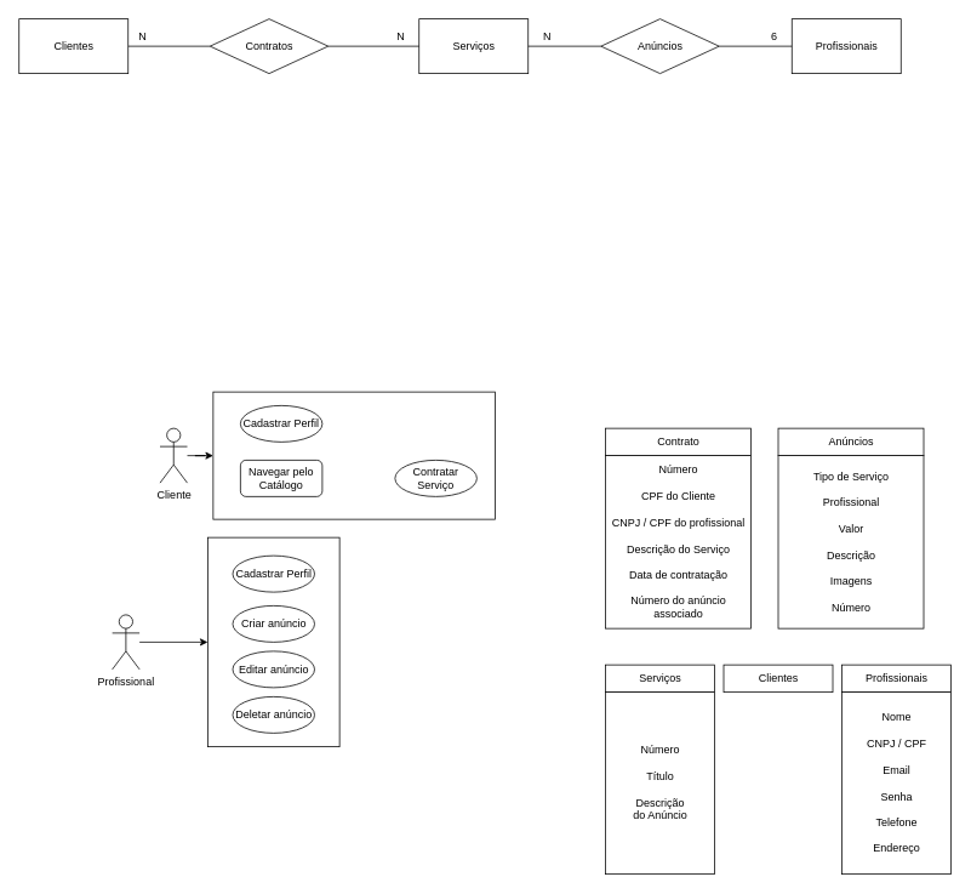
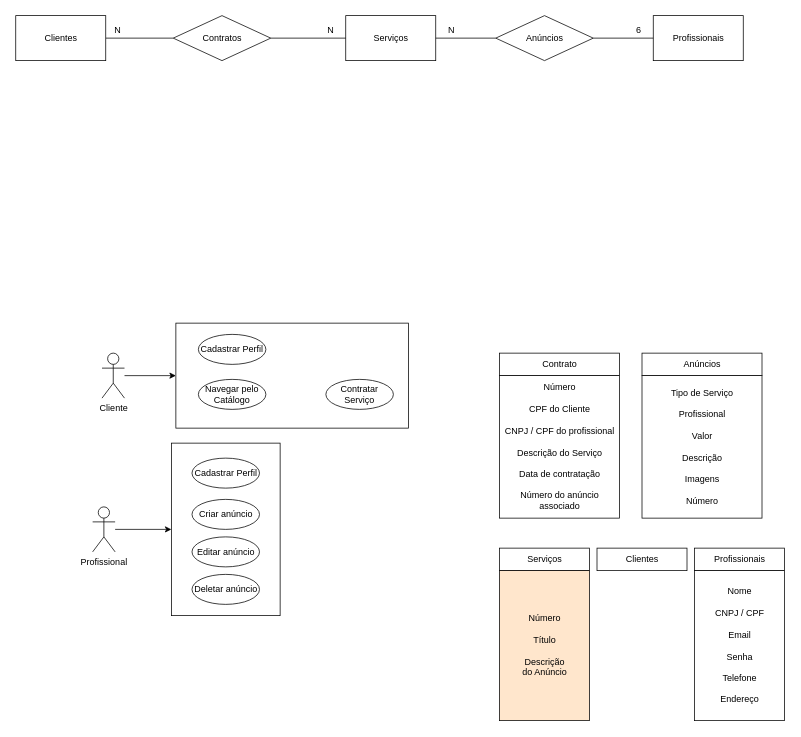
  <mxCell id="0" />
  <mxCell id="1" parent="0" />
  <mxCell id="2" value="Serviços" style="rounded=0;whiteSpace=wrap;html=1;" parent="1" vertex="1"><mxGeometry x="460.5" y="20" width="120" height="60" as="geometry" /></mxCell>
  <mxCell id="3" value="Profissionais" style="rounded=0;whiteSpace=wrap;html=1;" parent="1" vertex="1"><mxGeometry x="870.5" y="20" width="120" height="60" as="geometry" /></mxCell>
  <mxCell id="4" value="" style="endArrow=none;html=1;exitX=1;exitY=0.5;exitDx=0;exitDy=0;entryX=0;entryY=0.5;entryDx=0;entryDy=0;" parent="1" source="2" target="5" edge="1"><mxGeometry width="50" height="50" relative="1" as="geometry"><mxPoint x="620.5" y="130" as="sourcePoint" /><mxPoint x="670.5" y="80" as="targetPoint" /></mxGeometry></mxCell>
  <mxCell id="5" value="Anúncios" style="rhombus;whiteSpace=wrap;html=1;" parent="1" vertex="1"><mxGeometry x="660.5" y="20" width="130" height="60" as="geometry" /></mxCell>
  <mxCell id="6" value="" style="endArrow=none;html=1;exitX=1;exitY=0.5;exitDx=0;exitDy=0;entryX=0;entryY=0.5;entryDx=0;entryDy=0;" parent="1" source="5" target="3" edge="1"><mxGeometry width="50" height="50" relative="1" as="geometry"><mxPoint x="830.5" y="49.5" as="sourcePoint" /><mxPoint x="990.5" y="50" as="targetPoint" /></mxGeometry></mxCell>
  <mxCell id="7" value="N" style="text;html=1;align=center;verticalAlign=middle;resizable=0;points=[];autosize=1;strokeColor=none;" parent="1" vertex="1"><mxGeometry x="590.5" y="30" width="20" height="20" as="geometry" /></mxCell>
  <mxCell id="8" value="6" style="text;html=1;align=center;verticalAlign=middle;resizable=0;points=[];autosize=1;strokeColor=none;" parent="1" vertex="1"><mxGeometry x="840.5" y="30" width="20" height="20" as="geometry" /></mxCell>
  <mxCell id="9" value="" style="endArrow=none;html=1;exitX=1;exitY=0.5;exitDx=0;exitDy=0;entryX=0;entryY=0.5;entryDx=0;entryDy=0;" parent="1" source="12" target="10" edge="1"><mxGeometry width="50" height="50" relative="1" as="geometry"><mxPoint x="30.5" y="50" as="sourcePoint" /><mxPoint x="140.5" y="80" as="targetPoint" /></mxGeometry></mxCell>
  <mxCell id="10" value="Contratos" style="rhombus;whiteSpace=wrap;html=1;" parent="1" vertex="1"><mxGeometry x="230.5" y="20" width="130" height="60" as="geometry" /></mxCell>
  <mxCell id="11" value="" style="endArrow=none;html=1;exitX=1;exitY=0.5;exitDx=0;exitDy=0;entryX=0;entryY=0.5;entryDx=0;entryDy=0;" parent="1" source="10" target="2" edge="1"><mxGeometry width="50" height="50" relative="1" as="geometry"><mxPoint x="300.5" y="49.5" as="sourcePoint" /><mxPoint x="370.5" y="50" as="targetPoint" /></mxGeometry></mxCell>
  <mxCell id="12" value="Clientes" style="rounded=0;whiteSpace=wrap;html=1;" parent="1" vertex="1"><mxGeometry x="20.5" y="20" width="120" height="60" as="geometry" /></mxCell>
  <mxCell id="13" value="N" style="text;html=1;align=center;verticalAlign=middle;resizable=0;points=[];autosize=1;strokeColor=none;" parent="1" vertex="1"><mxGeometry x="429.5" y="30" width="20" height="20" as="geometry" /></mxCell>
  <mxCell id="14" value="N" style="text;html=1;align=center;verticalAlign=middle;resizable=0;points=[];autosize=1;strokeColor=none;" parent="1" vertex="1"><mxGeometry x="145.5" y="30" width="20" height="20" as="geometry" /></mxCell>
  <mxCell id="15" value="Clientes" style="rounded=0;whiteSpace=wrap;html=1;" parent="1" vertex="1"><mxGeometry x="795.5" y="730" width="120" height="30" as="geometry" /></mxCell>
  <mxCell id="16" style="edgeStyle=orthogonalEdgeStyle;rounded=0;orthogonalLoop=1;jettySize=auto;html=1;exitX=0.5;exitY=1;exitDx=0;exitDy=0;" parent="1" source="15" target="15" edge="1"><mxGeometry relative="1" as="geometry" /></mxCell>
  <mxCell id="17" value="Profissionais" style="rounded=0;whiteSpace=wrap;html=1;" parent="1" vertex="1"><mxGeometry x="925.5" y="730" width="120" height="30" as="geometry" /></mxCell>
  <mxCell id="18" value="Nome&lt;br&gt;&lt;br&gt;CNPJ / CPF&lt;br&gt;&lt;br&gt;Email&lt;br&gt;&lt;br&gt;Senha&lt;br&gt;&lt;br&gt;Telefone&lt;br&gt;&lt;br&gt;Endereço" style="rounded=0;whiteSpace=wrap;html=1;" parent="1" vertex="1"><mxGeometry x="925.5" y="760" width="120" height="200" as="geometry" /></mxCell>
  <mxCell id="19" value="Serviços" style="rounded=0;whiteSpace=wrap;html=1;" parent="1" vertex="1"><mxGeometry x="665.5" y="730" width="120" height="30" as="geometry" /></mxCell>
  <mxCell id="20" style="edgeStyle=orthogonalEdgeStyle;rounded=0;orthogonalLoop=1;jettySize=auto;html=1;exitX=0.5;exitY=1;exitDx=0;exitDy=0;" parent="1" source="19" target="19" edge="1"><mxGeometry relative="1" as="geometry" /></mxCell>
- <mxCell id="21" value="Número&lt;br&gt;&lt;br&gt;Título&lt;br&gt;&lt;br&gt;Descrição &lt;br&gt;do Anúncio" style="rounded=0;whiteSpace=wrap;html=1;" parent="1" vertex="1"><mxGeometry x="665.5" y="760" width="120" height="200" as="geometry" /></mxCell>
+ <mxCell id="21" value="Número&lt;br&gt;&lt;br&gt;Título&lt;br&gt;&lt;br&gt;Descrição &lt;br&gt;do Anúncio" style="rounded=0;whiteSpace=wrap;html=1;fillColor=#ffe6cc;" parent="1" vertex="1"><mxGeometry x="665.5" y="760" width="120" height="200" as="geometry" /></mxCell>
  <mxCell id="22" value="" style="edgeStyle=orthogonalEdgeStyle;rounded=0;orthogonalLoop=1;jettySize=auto;html=1;" parent="1" source="23" target="24" edge="1"><mxGeometry relative="1" as="geometry" /></mxCell>
  <mxCell id="23" value="Profissional" style="shape=umlActor;verticalLabelPosition=bottom;verticalAlign=top;html=1;outlineConnect=0;" parent="1" vertex="1"><mxGeometry x="123" y="675" width="30" height="60" as="geometry" /></mxCell>
  <mxCell id="24" value="" style="rounded=0;whiteSpace=wrap;html=1;" parent="1" vertex="1"><mxGeometry x="228" y="590" width="145" height="230" as="geometry" /></mxCell>
  <mxCell id="25" value="Cadastrar Perfil" style="ellipse;whiteSpace=wrap;html=1;" parent="1" vertex="1"><mxGeometry x="255.5" y="610" width="90" height="40" as="geometry" /></mxCell>
  <mxCell id="26" value="Criar anúncio" style="ellipse;whiteSpace=wrap;html=1;" parent="1" vertex="1"><mxGeometry x="255.5" y="665" width="90" height="40" as="geometry" /></mxCell>
  <mxCell id="27" value="Deletar anúncio" style="ellipse;whiteSpace=wrap;html=1;" parent="1" vertex="1"><mxGeometry x="255.5" y="765" width="90" height="40" as="geometry" /></mxCell>
  <mxCell id="28" value="Editar anúncio" style="ellipse;whiteSpace=wrap;html=1;" parent="1" vertex="1"><mxGeometry x="255.5" y="715" width="90" height="40" as="geometry" /></mxCell>
  <mxCell id="29" value="" style="edgeStyle=orthogonalEdgeStyle;rounded=0;orthogonalLoop=1;jettySize=auto;html=1;" parent="1" source="30" target="31" edge="1"><mxGeometry relative="1" as="geometry" /></mxCell>
- <mxCell id="30" value="Cliente" style="shape=umlActor;verticalLabelPosition=bottom;verticalAlign=top;html=1;outlineConnect=0;" parent="1" vertex="1"><mxGeometry x="175.5" y="470" width="30" height="60" as="geometry" /></mxCell>
+ <mxCell id="30" value="Cliente" style="shape=umlActor;verticalLabelPosition=bottom;verticalAlign=top;html=1;outlineConnect=0;" parent="1" vertex="1"><mxGeometry x="135.5" y="470" width="30" height="60" as="geometry" /></mxCell>
  <mxCell id="31" value="" style="rounded=0;whiteSpace=wrap;html=1;" parent="1" vertex="1"><mxGeometry x="234" y="430" width="310" height="140" as="geometry" /></mxCell>
  <mxCell id="32" value="Cadastrar Perfil" style="ellipse;whiteSpace=wrap;html=1;" parent="1" vertex="1"><mxGeometry x="264" y="445" width="90" height="40" as="geometry" /></mxCell>
- <mxCell id="33" value="Navegar pelo Catálogo" style="whiteSpace=wrap;html=1;rounded=1;" parent="1" vertex="1"><mxGeometry x="264" y="505" width="90" height="40" as="geometry" /></mxCell>
+ <mxCell id="33" value="Navegar pelo Catálogo" style="ellipse;whiteSpace=wrap;html=1;" parent="1" vertex="1"><mxGeometry x="264" y="505" width="90" height="40" as="geometry" /></mxCell>
  <mxCell id="34" value="Contratar&lt;br&gt;Serviço" style="ellipse;whiteSpace=wrap;html=1;" parent="1" vertex="1"><mxGeometry x="434" y="505" width="90" height="40" as="geometry" /></mxCell>
  <mxCell id="35" style="edgeStyle=orthogonalEdgeStyle;rounded=0;orthogonalLoop=1;jettySize=auto;html=1;exitX=0.5;exitY=1;exitDx=0;exitDy=0;" parent="1" edge="1"><mxGeometry relative="1" as="geometry"><mxPoint x="985.5" y="500" as="sourcePoint" /><mxPoint x="985.5" y="500" as="targetPoint" /></mxGeometry></mxCell>
  <mxCell id="36" value="Anúncios" style="rounded=0;whiteSpace=wrap;html=1;" parent="1" vertex="1"><mxGeometry x="855.5" y="470" width="160" height="30" as="geometry" /></mxCell>
  <mxCell id="37" style="edgeStyle=orthogonalEdgeStyle;rounded=0;orthogonalLoop=1;jettySize=auto;html=1;exitX=0.5;exitY=1;exitDx=0;exitDy=0;" parent="1" source="36" target="36" edge="1"><mxGeometry relative="1" as="geometry" /></mxCell>
  <mxCell id="38" value="Tipo de Serviço&lt;br&gt;&lt;br&gt;Profissional&lt;br&gt;&lt;br&gt;Valor&lt;br&gt;&lt;br&gt;Descrição&lt;br&gt;&lt;br&gt;Imagens&lt;br&gt;&lt;br&gt;Número" style="rounded=0;whiteSpace=wrap;html=1;" parent="1" vertex="1"><mxGeometry x="855.5" y="500" width="160" height="190" as="geometry" /></mxCell>
  <mxCell id="39" value="Contrato" style="rounded=0;whiteSpace=wrap;html=1;" parent="1" vertex="1"><mxGeometry x="665.5" y="470" width="160" height="30" as="geometry" /></mxCell>
  <mxCell id="40" value="Número&lt;br&gt;&lt;br&gt;CPF do Cliente&lt;br&gt;&lt;br&gt;CNPJ / CPF do profissional&lt;br&gt;&lt;br&gt;Descrição do Serviço&lt;br&gt;&lt;br&gt;Data de contratação&lt;br&gt;&lt;br&gt;Número do anúncio associado" style="rounded=0;whiteSpace=wrap;html=1;" parent="1" vertex="1"><mxGeometry x="665.5" y="500" width="160" height="190" as="geometry" /></mxCell>
